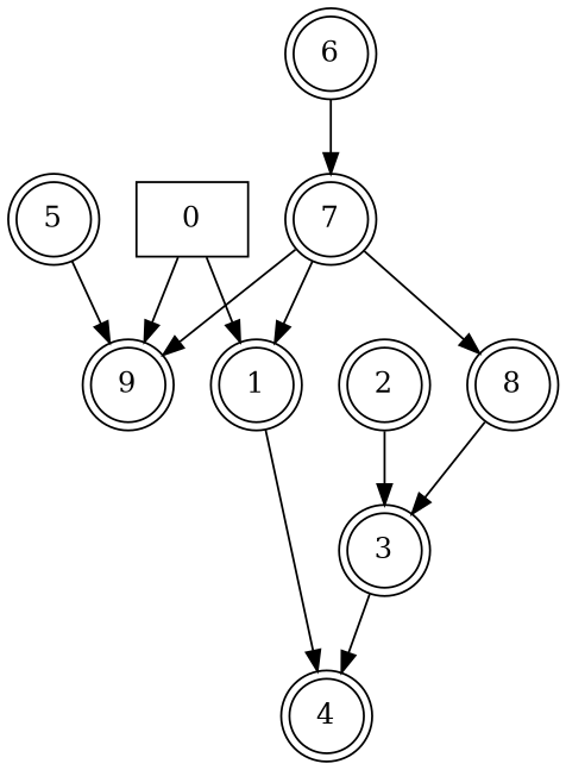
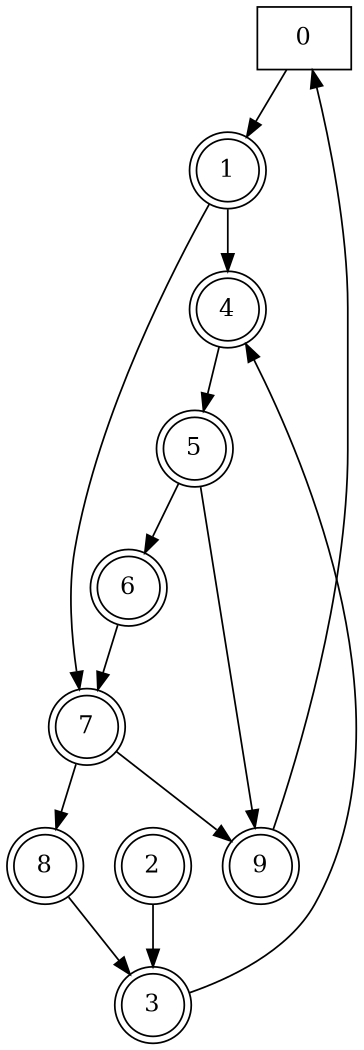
  digraph {
    num_of_edges=13
    num_of_events=8
    num_of_vertices=10
    run_date="2022-07-06T12:43:47.145388"
    node [accepting=true shape=doublecircle]
    edge [Label=Approaching0]
    0 [hash=-1083241125 shape="none "]
    1 [hash=1592146166]
    4 [hash=-1277208798]
    2 [hash=384172839]
    3 [hash=1126841398]
    5 [hash=748043630]
    6 [hash=-871536375]
    9 [hash=208920073]
    7 [hash=-1410659932]
    8 [hash=1676334037]
    0 -> 1
    1 -> 4 [Label=ClosingRequest]
+   4 -> 5 [Label=Leaving0]
    2 -> 3 [Label=Lower]
    3 -> 4 [Label=Entering0]
+   5 -> 6
    5 -> 9 [Label=OpeningRequest]
    6 -> 7 [Label=OpeningRequest]
-   0 -> 9 [Label=Raise]
-   7 -> 1 [Label=Raise]
+   9 -> 0 [Label=Raise]
+   1 -> 7 [Label=Raise]
    7 -> 9
    7 -> 8 [Label=ClosingRequest]
    8 -> 3 [Label=KeepDown]
  }
